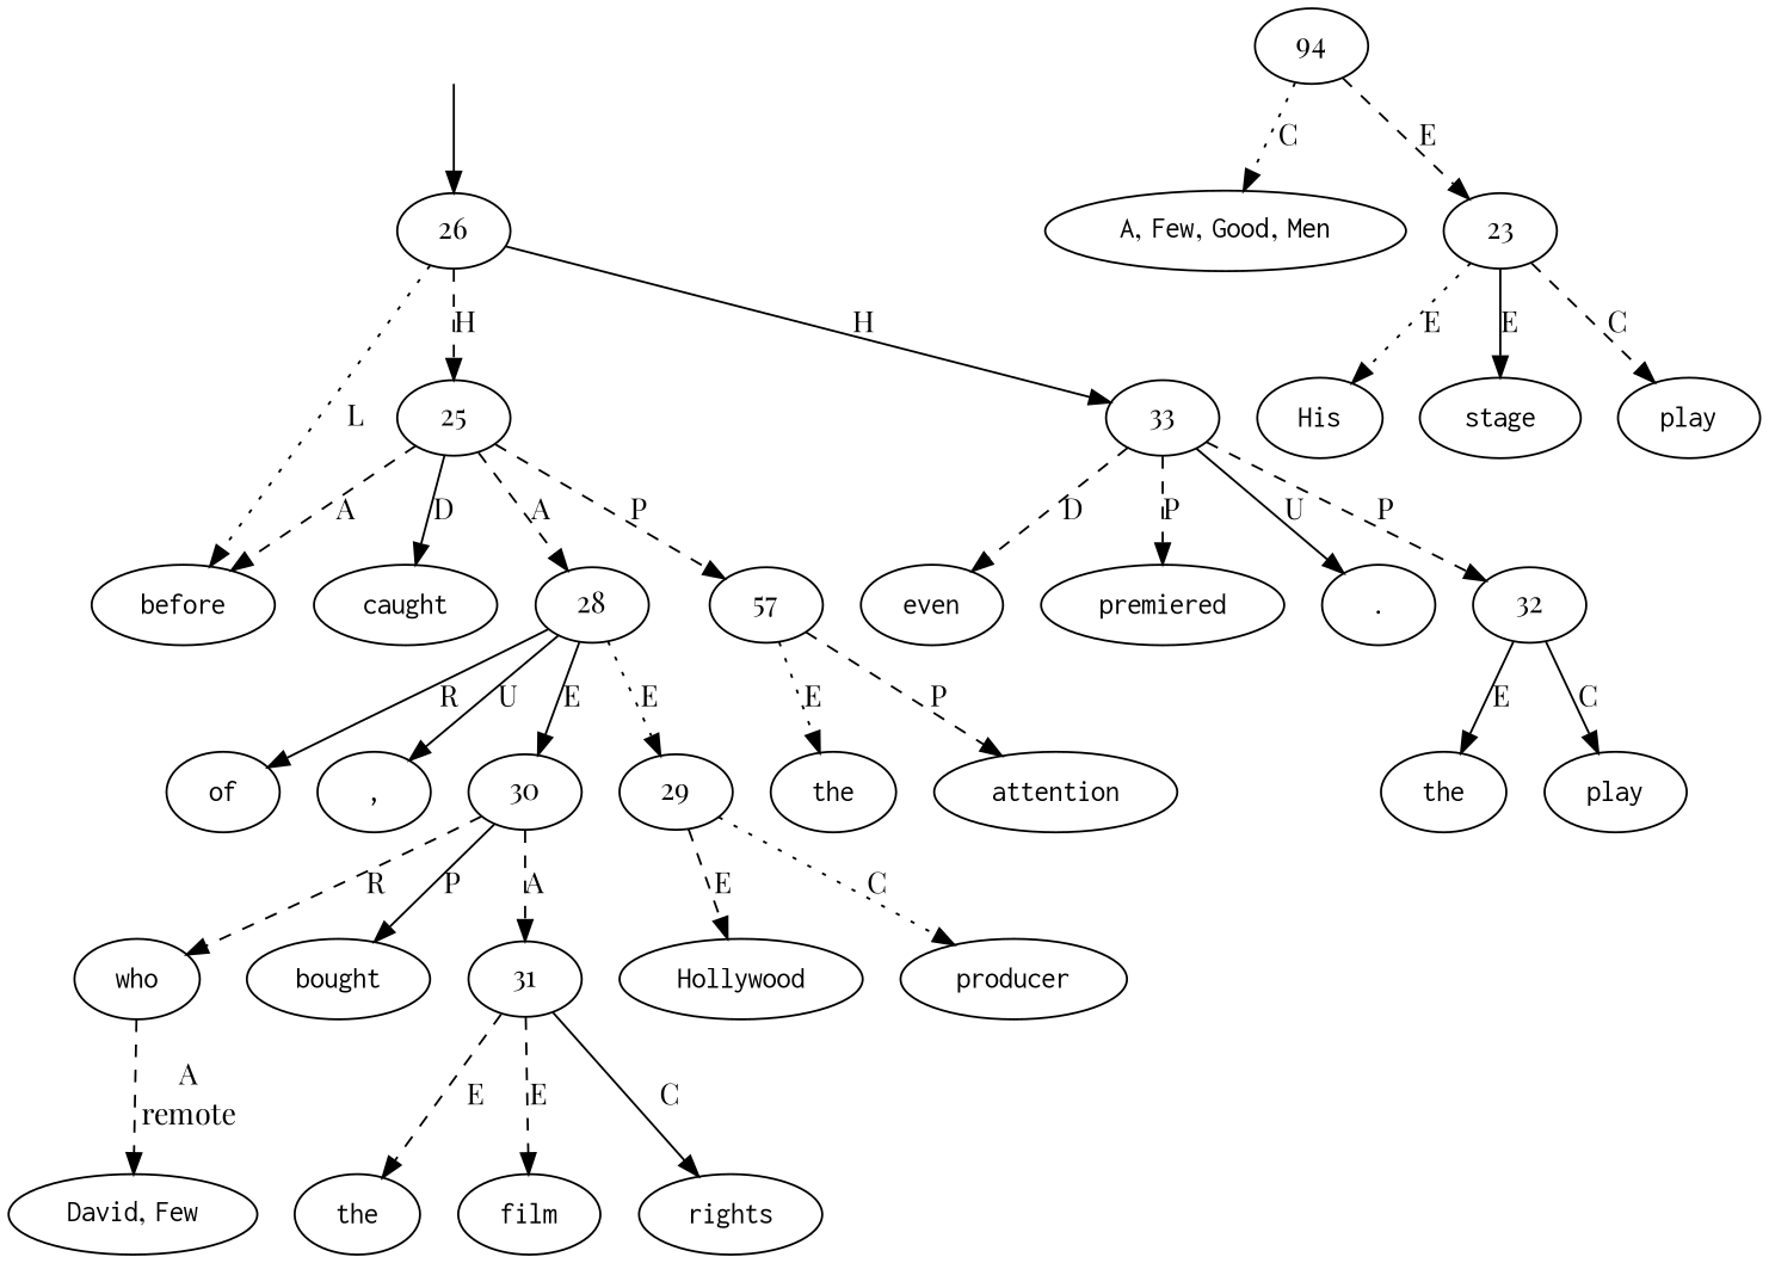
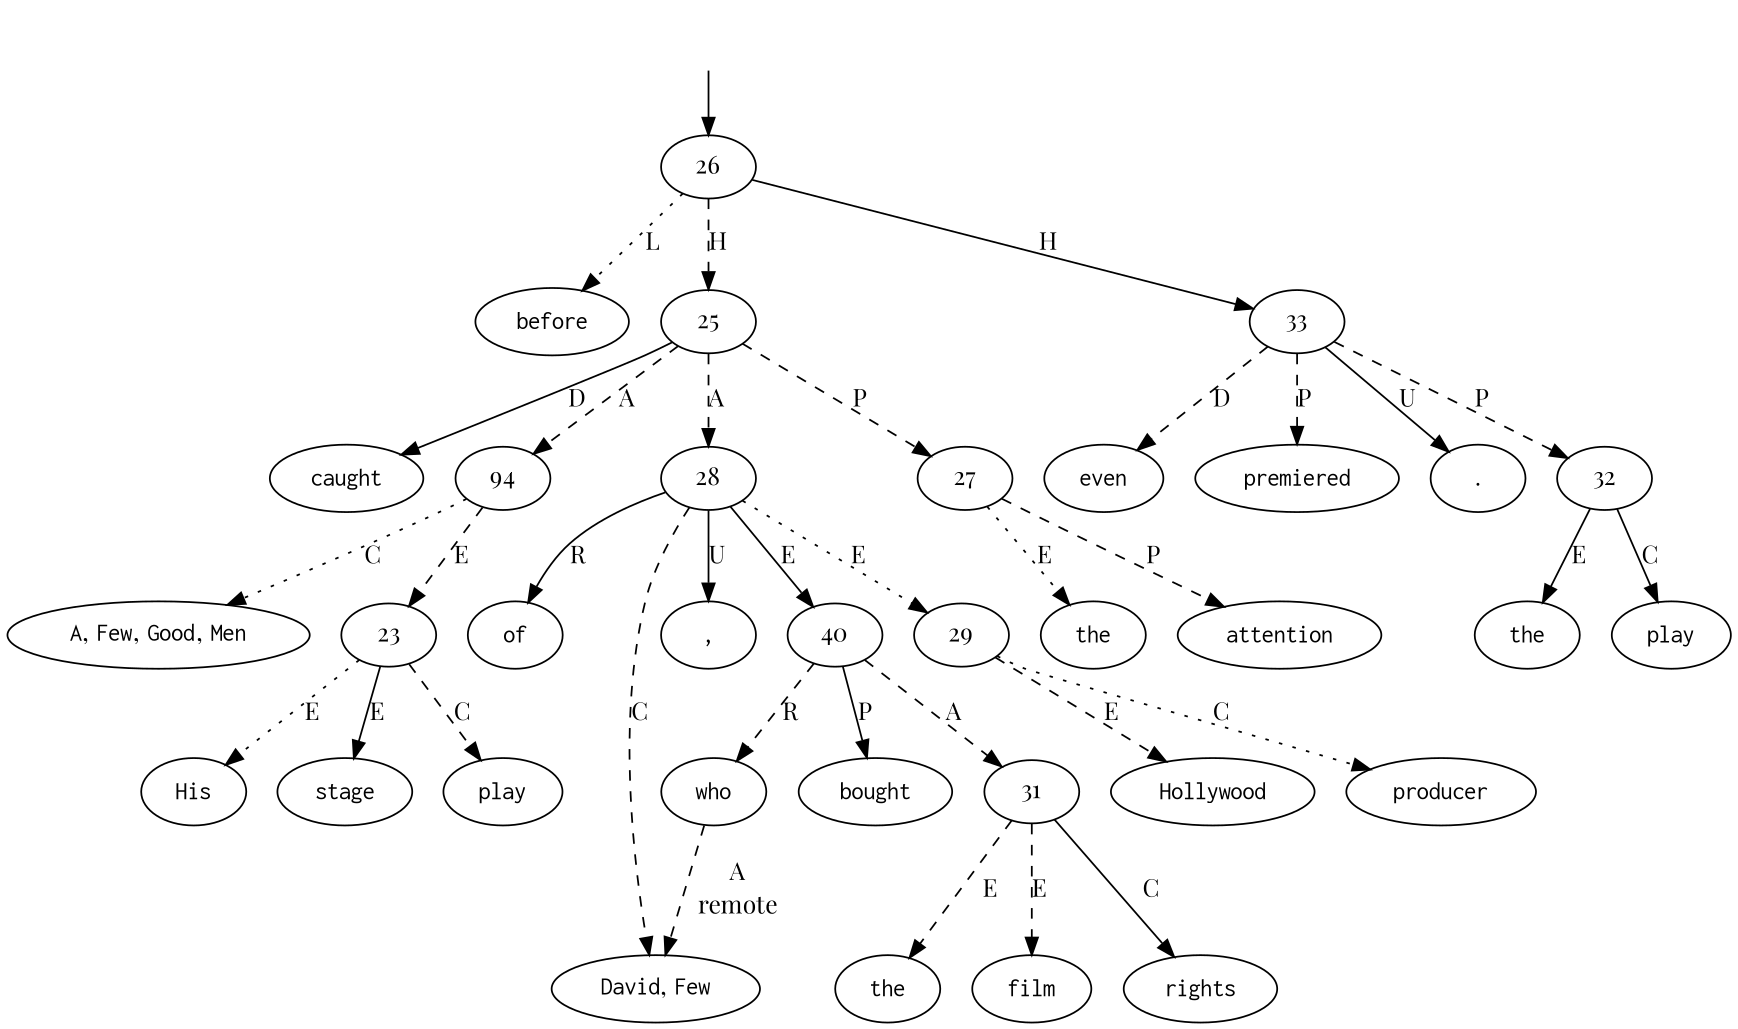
  digraph {
    fontname="Playfair Display"
    node [fontname="Playfair Display" shape=oval]
    edge [fontname="Playfair Display" style=dashed]
    top [style=invis shape=""]
    26 [shape=""]
    n3 [label=<<table align="center" border="0" cellspacing="0"><tr><td colspan="2"><font face="Courier">before</font></td></tr></table>>]
    25 [shape=""]
    33 [shape=""]
    n6 [label=<<table align="center" border="0" cellspacing="0"><tr><td colspan="2"><font face="Courier">caught</font></td></tr></table>>]
    n7 [label=94 shape=""]
    28 [shape=""]
-   27 [label=57 shape=""]
+   27 [shape=""]
    n10 [label=<<table align="center" border="0" cellspacing="0"><tr><td colspan="2"><font face="Courier">even</font></td></tr></table>>]
    n11 [label=<<table align="center" border="0" cellspacing="0"><tr><td colspan="2"><font face="Courier">premiered</font></td></tr></table>>]
    n12 [label=<<table align="center" border="0" cellspacing="0"><tr><td colspan="2"><font face="Courier">.</font></td></tr></table>>]
    32 [shape=""]
    n14 [label=<<table align="center" border="0" cellspacing="0"><tr><td colspan="2"><font face="Courier">His</font></td></tr></table>>]
    n15 [label=<<table align="center" border="0" cellspacing="0"><tr><td colspan="2"><font face="Courier">stage</font></td></tr></table>>]
    n16 [label=<<table align="center" border="0" cellspacing="0"><tr><td colspan="2"><font face="Courier">play</font></td></tr></table>>]
    n17 [label=<<table align="center" border="0" cellspacing="0"><tr><td colspan="2"><font face="Courier">A</font>,&nbsp;<font face="Courier">Few</font>,&nbsp;<font face="Courier">Good</font>,&nbsp;<font face="Courier">Men</font></td></tr></table>>]
    n18 [label=<<table align="center" border="0" cellspacing="0"><tr><td colspan="2"><font face="Courier">the</font></td></tr></table>>]
    n19 [label=<<table align="center" border="0" cellspacing="0"><tr><td colspan="2"><font face="Courier">attention</font></td></tr></table>>]
    n20 [label=<<table align="center" border="0" cellspacing="0"><tr><td colspan="2"><font face="Courier">of</font></td></tr></table>>]
    n21 [label=<<table align="center" border="0" cellspacing="0"><tr><td colspan="2"><font face="Courier">Hollywood</font></td></tr></table>>]
    n22 [label=<<table align="center" border="0" cellspacing="0"><tr><td colspan="2"><font face="Courier">producer</font></td></tr></table>>]
    n23 [label=<<table align="center" border="0" cellspacing="0"><tr><td colspan="2"><font face="Courier">David</font>,&nbsp;<font face="Courier">Few</font></td></tr></table>>]
    n24 [label=<<table align="center" border="0" cellspacing="0"><tr><td colspan="2"><font face="Courier">,</font></td></tr></table>>]
    n25 [label=<<table align="center" border="0" cellspacing="0"><tr><td colspan="2"><font face="Courier">who</font></td></tr></table>>]
    n26 [label=<<table align="center" border="0" cellspacing="0"><tr><td colspan="2"><font face="Courier">bought</font></td></tr></table>>]
    n27 [label=<<table align="center" border="0" cellspacing="0"><tr><td colspan="2"><font face="Courier">the</font></td></tr></table>>]
    n28 [label=<<table align="center" border="0" cellspacing="0"><tr><td colspan="2"><font face="Courier">film</font></td></tr></table>>]
    n29 [label=<<table align="center" border="0" cellspacing="0"><tr><td colspan="2"><font face="Courier">rights</font></td></tr></table>>]
    n30 [label=<<table align="center" border="0" cellspacing="0"><tr><td colspan="2"><font face="Courier">the</font></td></tr></table>>]
    n31 [label=<<table align="center" border="0" cellspacing="0"><tr><td colspan="2"><font face="Courier">play</font></td></tr></table>>]
    23 [shape=""]
-   30 [shape=""]
+   30 [label=40 shape=""]
    29 [shape=""]
    31 [shape=""]
    top -> 26 [style=solid]
    26 -> n3 [label=L style=dotted]
    26 -> 25 [label=H]
    26 -> 33 [label=H style=solid]
    25 -> n6 [label=D style=solid]
-   25 -> n3 [label=A]
+   25 -> n7 [label=A]
    25 -> 28 [label=A]
    25 -> 27 [label=P]
    33 -> n10 [label=D]
    33 -> n11 [label=P]
    33 -> n12 [label=U style=solid]
    33 -> 32 [label=P]
    n7 -> n17 [label=C style=dotted]
    n7 -> 23 [label=E]
    28 -> n20 [label=R style=solid]
+   28 -> n23 [label=C]
    28 -> n24 [label=U style=solid]
    28 -> 30 [label=E style=solid]
    28 -> 29 [label=E style=dotted]
    27 -> n18 [label=E style=dotted]
    27 -> n19 [label=P]
    32 -> n30 [label=E style=solid]
    32 -> n31 [label=C style=solid]
    n25 -> n23 [label=<<table align="center" border="0" cellspacing="0"><tr><td colspan="1">A</td></tr><tr><td>remote</td></tr></table>>]
    23 -> n14 [label=E style=dotted]
    23 -> n15 [label=E style=solid]
    23 -> n16 [label=C]
    30 -> n25 [label=R]
    30 -> n26 [label=P style=solid]
    30 -> 31 [label=A]
    29 -> n21 [label=E]
    29 -> n22 [label=C style=dotted]
    31 -> n27 [label=E]
    31 -> n28 [label=E]
    31 -> n29 [label=C style=solid]
  }
